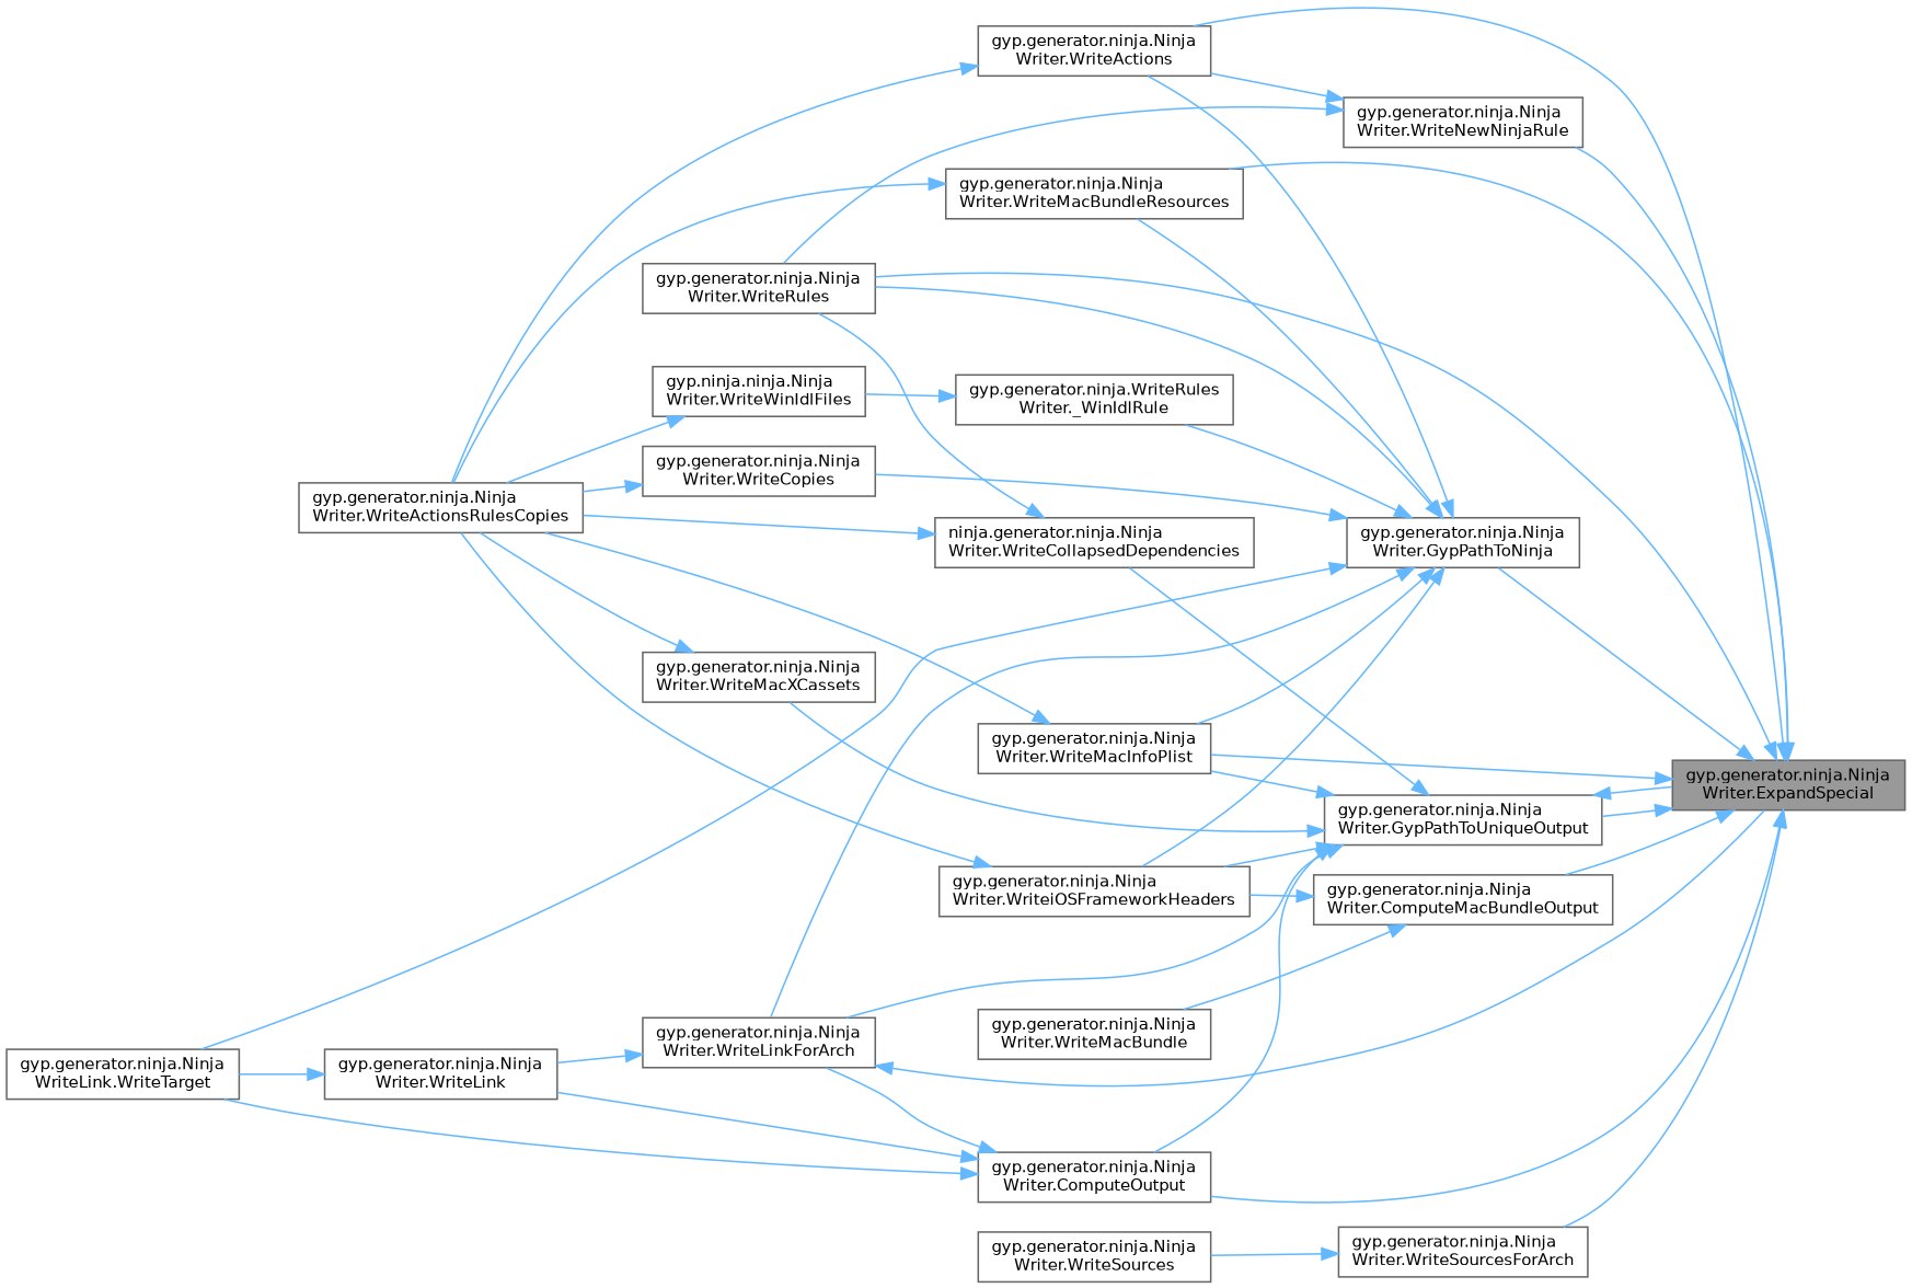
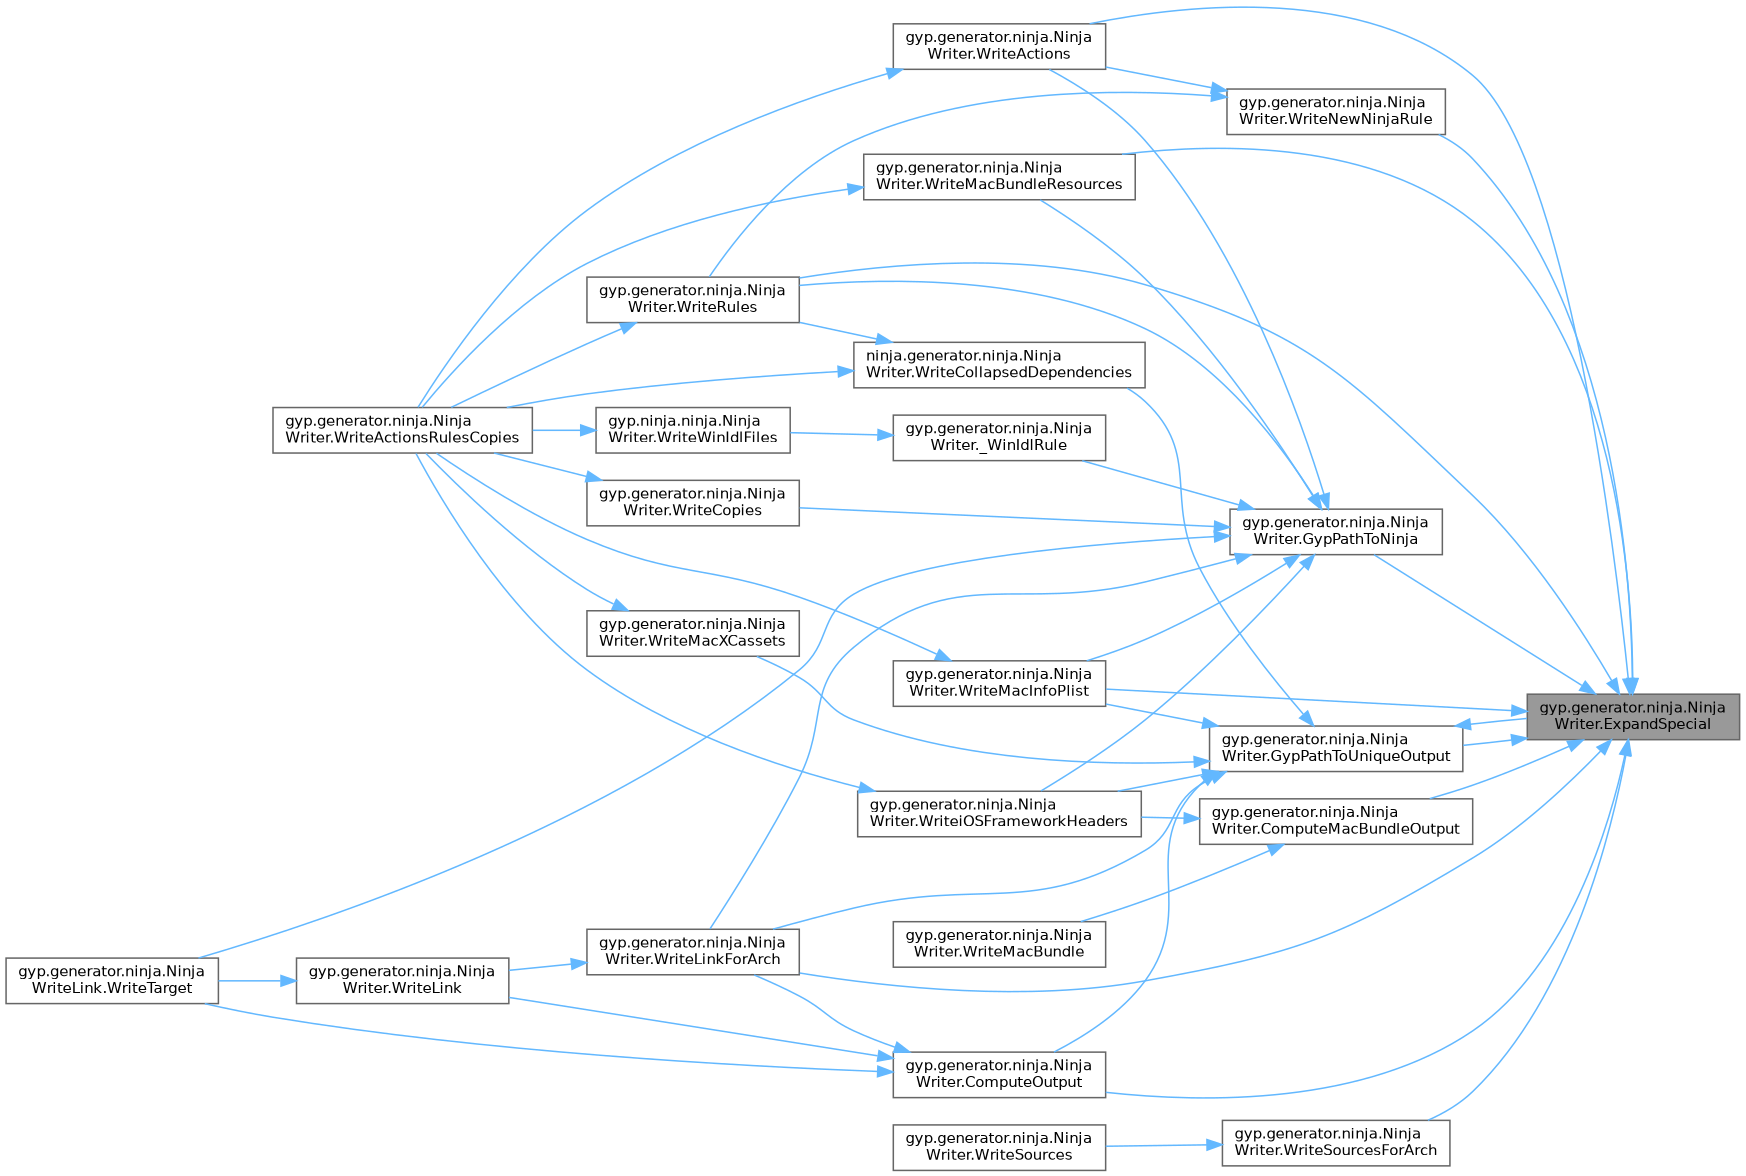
  digraph {
    rankdir=RL
    node [color=grey40 fillcolor=white fontname=Helvetica fontsize=10 shape=box style=filled]
    edge [color=steelblue1 dir=back fontname=Helvetica fontsize=10 labelfontname=Helvetica labelfontsize=10 style=solid]
    n1 [color=gray40 fillcolor=grey60 fontcolor=black height=0.2 label="gyp.generator.ninja.Ninja\lWriter.ExpandSpecial" width=0.4]
    n2 [height=0.2 label="gyp.generator.ninja.Ninja\lWriter.ComputeMacBundleOutput" width=0.4]
    n3 [height=0.2 label="gyp.generator.ninja.Ninja\lWriter.ComputeOutput" width=0.4]
    n4 [height=0.2 label="gyp.generator.ninja.Ninja\lWriter.WriteLinkForArch" width=0.4]
    n5 [height=0.2 label="gyp.generator.ninja.Ninja\lWriter.GypPathToNinja" width=0.4]
    n6 [height=0.2 label="gyp.generator.ninja.Ninja\lWriter.WriteActions" width=0.4]
    n7 [height=0.2 label="gyp.generator.ninja.Ninja\lWriter.WriteMacBundleResources" width=0.4]
    n8 [height=0.2 label="gyp.generator.ninja.Ninja\lWriter.WriteMacInfoPlist" width=0.4]
    n9 [height=0.2 label="gyp.generator.ninja.Ninja\lWriter.WriteRules" width=0.4]
    n10 [height=0.2 label="gyp.generator.ninja.Ninja\lWriter.GypPathToUniqueOutput" width=0.4]
    n11 [height=0.2 label="gyp.generator.ninja.Ninja\lWriter.WriteNewNinjaRule" width=0.4]
    n12 [height=0.2 label="gyp.generator.ninja.Ninja\lWriter.WriteSourcesForArch" width=0.4]
    n13 [height=0.2 label="gyp.generator.ninja.Ninja\lWriter.WriteiOSFrameworkHeaders" width=0.4]
    n14 [height=0.2 label="gyp.generator.ninja.Ninja\lWriter.WriteMacBundle" width=0.4]
    n15 [height=0.2 label="gyp.generator.ninja.Ninja\lWriter.WriteLink" width=0.4]
    n16 [height=0.2 label="gyp.generator.ninja.Ninja\lWriteLink.WriteTarget" width=0.4]
-   n17 [height=0.2 label="gyp.generator.ninja.WriteRules\lWriter._WinIdlRule" width=0.4]
+   n17 [height=0.2 label="gyp.generator.ninja.Ninja\lWriter._WinIdlRule" width=0.4]
    n18 [height=0.2 label="gyp.generator.ninja.Ninja\lWriter.WriteCopies" width=0.4]
    n19 [height=0.2 label="gyp.generator.ninja.Ninja\lWriter.WriteActionsRulesCopies" width=0.4]
    n20 [height=0.2 label="ninja.generator.ninja.Ninja\lWriter.WriteCollapsedDependencies" width=0.4]
    n21 [height=0.2 label="gyp.generator.ninja.Ninja\lWriter.WriteMacXCassets" width=0.4]
    n22 [height=0.2 label="gyp.generator.ninja.Ninja\lWriter.WriteSources" width=0.4]
    n23 [height=0.2 label="gyp.ninja.ninja.Ninja\lWriter.WriteWinIdlFiles" width=0.4]
    n1 -> n2
    n1 -> n3
-   n4 -> n1
+   n1 -> n4
    n1 -> n5
    n1 -> n6
    n1 -> n7
    n1 -> n8
    n1 -> n9
    n1 -> n10
    n1 -> n11
    n1 -> n12
    n2 -> n13
    n2 -> n14
    n3 -> n4
    n3 -> n15
    n3 -> n16
    n4 -> n15
    n5 -> n4
    n5 -> n6
    n5 -> n7
    n5 -> n8
    n5 -> n9
    n5 -> n13
    n5 -> n16
    n5 -> n17
    n5 -> n18
    n6 -> n19
    n7 -> n19
    n8 -> n19
+   n9 -> n19
    n10 -> n1
    n10 -> n3
    n10 -> n4
    n10 -> n8
    n10 -> n13
    n10 -> n20
    n10 -> n21
    n11 -> n6
    n11 -> n9
    n12 -> n22
    n13 -> n19
    n15 -> n16
    n17 -> n23
    n18 -> n19
    n20 -> n9
    n20 -> n19
    n21 -> n19
    n23 -> n19
  }
